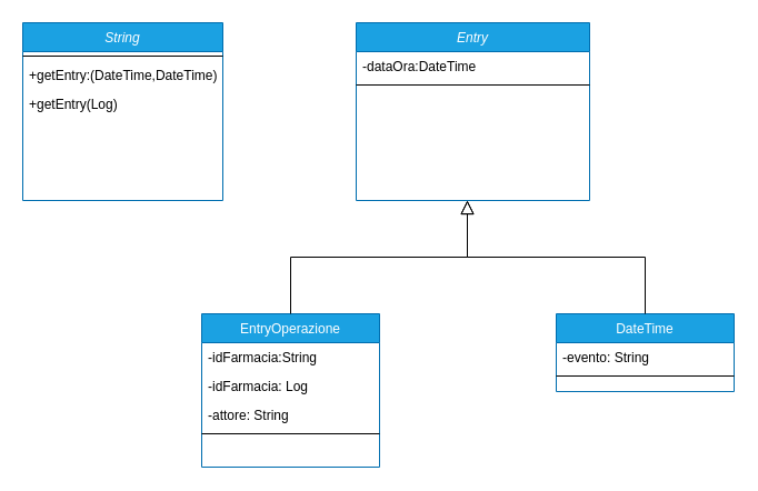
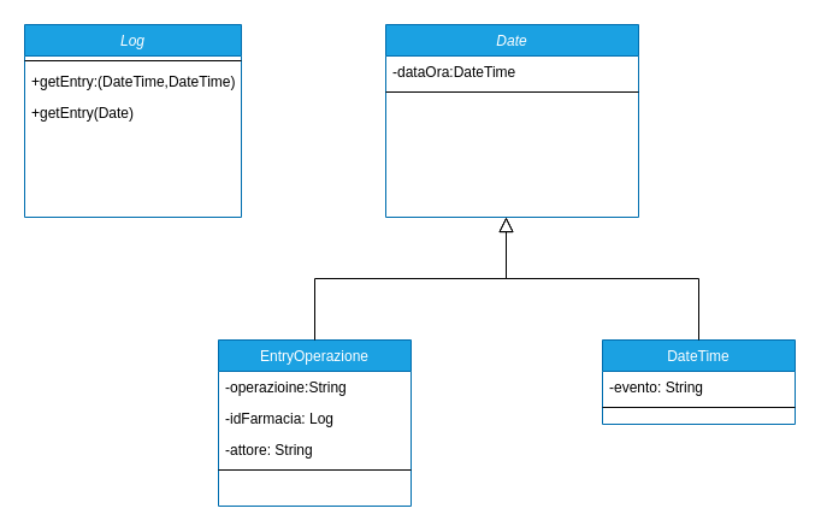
  <mxCell id="0" />
  <mxCell id="1" parent="0" />
- <mxCell id="2" value="Entry" style="swimlane;fontStyle=2;align=center;verticalAlign=top;childLayout=stackLayout;horizontal=1;startSize=26;horizontalStack=0;resizeParent=1;resizeLast=0;collapsible=1;marginBottom=0;rounded=0;shadow=0;strokeWidth=1;fillColor=#1ba1e2;strokeColor=#006EAF;fontColor=#ffffff;" parent="1" vertex="1"><mxGeometry x="320" y="20" width="210" height="160" as="geometry"><mxRectangle x="230" y="140" width="160" height="26" as="alternateBounds" /></mxGeometry></mxCell>
+ <mxCell id="2" value="Date" style="swimlane;fontStyle=2;align=center;verticalAlign=top;childLayout=stackLayout;horizontal=1;startSize=26;horizontalStack=0;resizeParent=1;resizeLast=0;collapsible=1;marginBottom=0;rounded=0;shadow=0;strokeWidth=1;fillColor=#1ba1e2;strokeColor=#006EAF;fontColor=#ffffff;" parent="1" vertex="1"><mxGeometry x="320" y="20" width="210" height="160" as="geometry"><mxRectangle x="230" y="140" width="160" height="26" as="alternateBounds" /></mxGeometry></mxCell>
  <mxCell id="3" value="-dataOra:DateTime" style="text;align=left;verticalAlign=top;spacingLeft=4;spacingRight=4;overflow=hidden;rotatable=0;points=[[0,0.5],[1,0.5]];portConstraint=eastwest;" parent="2" vertex="1"><mxGeometry y="26" width="210" height="26" as="geometry" /></mxCell>
  <mxCell id="4" value="" style="line;html=1;strokeWidth=1;align=left;verticalAlign=middle;spacingTop=-1;spacingLeft=3;spacingRight=3;rotatable=0;labelPosition=right;points=[];portConstraint=eastwest;" parent="2" vertex="1"><mxGeometry y="52" width="210" height="8" as="geometry" /></mxCell>
- <mxCell id="5" value="String" style="swimlane;fontStyle=2;align=center;verticalAlign=top;childLayout=stackLayout;horizontal=1;startSize=26;horizontalStack=0;resizeParent=1;resizeLast=0;collapsible=1;marginBottom=0;rounded=0;shadow=0;strokeWidth=1;fillColor=#1ba1e2;strokeColor=#006EAF;fontColor=#ffffff;" parent="1" vertex="1"><mxGeometry x="20" y="20" width="180" height="160" as="geometry"><mxRectangle x="230" y="140" width="160" height="26" as="alternateBounds" /></mxGeometry></mxCell>
+ <mxCell id="5" value="Log" style="swimlane;fontStyle=2;align=center;verticalAlign=top;childLayout=stackLayout;horizontal=1;startSize=26;horizontalStack=0;resizeParent=1;resizeLast=0;collapsible=1;marginBottom=0;rounded=0;shadow=0;strokeWidth=1;fillColor=#1ba1e2;strokeColor=#006EAF;fontColor=#ffffff;" parent="1" vertex="1"><mxGeometry x="20" y="20" width="180" height="160" as="geometry"><mxRectangle x="230" y="140" width="160" height="26" as="alternateBounds" /></mxGeometry></mxCell>
  <mxCell id="6" value="" style="line;html=1;strokeWidth=1;align=left;verticalAlign=middle;spacingTop=-1;spacingLeft=3;spacingRight=3;rotatable=0;labelPosition=right;points=[];portConstraint=eastwest;" parent="5" vertex="1"><mxGeometry y="26" width="180" height="8" as="geometry" /></mxCell>
  <mxCell id="7" value="+getEntry:(DateTime,DateTime)" style="text;align=left;verticalAlign=top;spacingLeft=4;spacingRight=4;overflow=hidden;rotatable=0;points=[[0,0.5],[1,0.5]];portConstraint=eastwest;" parent="5" vertex="1"><mxGeometry y="34" width="180" height="26" as="geometry" /></mxCell>
- <mxCell id="8" value="+getEntry(Log)" style="text;align=left;verticalAlign=top;spacingLeft=4;spacingRight=4;overflow=hidden;rotatable=0;points=[[0,0.5],[1,0.5]];portConstraint=eastwest;" parent="5" vertex="1"><mxGeometry y="60" width="180" height="26" as="geometry" /></mxCell>
+ <mxCell id="8" value="+getEntry(Date)" style="text;align=left;verticalAlign=top;spacingLeft=4;spacingRight=4;overflow=hidden;rotatable=0;points=[[0,0.5],[1,0.5]];portConstraint=eastwest;" parent="5" vertex="1"><mxGeometry y="60" width="180" height="26" as="geometry" /></mxCell>
  <mxCell id="9" value="EntryOperazione" style="swimlane;fontStyle=0;align=center;verticalAlign=top;childLayout=stackLayout;horizontal=1;startSize=26;horizontalStack=0;resizeParent=1;resizeLast=0;collapsible=1;marginBottom=0;rounded=0;shadow=0;strokeWidth=1;fillColor=#1ba1e2;strokeColor=#006EAF;fontColor=#ffffff;" vertex="1" parent="1"><mxGeometry x="181" y="282" width="160" height="138" as="geometry"><mxRectangle x="130" y="380" width="160" height="26" as="alternateBounds" /></mxGeometry></mxCell>
- <mxCell id="10" value="-idFarmacia:String" style="text;align=left;verticalAlign=top;spacingLeft=4;spacingRight=4;overflow=hidden;rotatable=0;points=[[0,0.5],[1,0.5]];portConstraint=eastwest;" parent="9" vertex="1"><mxGeometry y="26" width="160" height="26" as="geometry" /></mxCell>
+ <mxCell id="10" value="-operazioine:String" style="text;align=left;verticalAlign=top;spacingLeft=4;spacingRight=4;overflow=hidden;rotatable=0;points=[[0,0.5],[1,0.5]];portConstraint=eastwest;" parent="9" vertex="1"><mxGeometry y="26" width="160" height="26" as="geometry" /></mxCell>
  <mxCell id="11" value="-idFarmacia: Log" style="text;align=left;verticalAlign=top;spacingLeft=4;spacingRight=4;overflow=hidden;rotatable=0;points=[[0,0.5],[1,0.5]];portConstraint=eastwest;" parent="9" vertex="1"><mxGeometry y="52" width="160" height="26" as="geometry" /></mxCell>
  <mxCell id="12" value="-attore: String" style="text;align=left;verticalAlign=top;spacingLeft=4;spacingRight=4;overflow=hidden;rotatable=0;points=[[0,0.5],[1,0.5]];portConstraint=eastwest;" parent="9" vertex="1"><mxGeometry y="78" width="160" height="26" as="geometry" /></mxCell>
  <mxCell id="13" value="" style="line;html=1;strokeWidth=1;align=left;verticalAlign=middle;spacingTop=-1;spacingLeft=3;spacingRight=3;rotatable=0;labelPosition=right;points=[];portConstraint=eastwest;" vertex="1" parent="9"><mxGeometry y="104" width="160" height="8" as="geometry" /></mxCell>
  <mxCell id="14" value="" style="endArrow=block;endSize=10;endFill=0;shadow=0;strokeWidth=1;rounded=0;edgeStyle=elbowEdgeStyle;elbow=vertical;" edge="1" parent="1" source="9"><mxGeometry width="160" relative="1" as="geometry"><mxPoint x="320" y="125" as="sourcePoint" /><mxPoint x="420" y="180" as="targetPoint" /></mxGeometry></mxCell>
  <mxCell id="15" value="DateTime" style="swimlane;fontStyle=0;align=center;verticalAlign=top;childLayout=stackLayout;horizontal=1;startSize=26;horizontalStack=0;resizeParent=1;resizeLast=0;collapsible=1;marginBottom=0;rounded=0;shadow=0;strokeWidth=1;fillColor=#1ba1e2;strokeColor=#006EAF;fontColor=#ffffff;" vertex="1" parent="1"><mxGeometry x="500" y="282" width="160" height="70" as="geometry"><mxRectangle x="340" y="380" width="170" height="26" as="alternateBounds" /></mxGeometry></mxCell>
  <mxCell id="16" value="-evento: String" style="text;align=left;verticalAlign=top;spacingLeft=4;spacingRight=4;overflow=hidden;rotatable=0;points=[[0,0.5],[1,0.5]];portConstraint=eastwest;" vertex="1" parent="15"><mxGeometry y="26" width="160" height="26" as="geometry" /></mxCell>
  <mxCell id="17" value="" style="line;html=1;strokeWidth=1;align=left;verticalAlign=middle;spacingTop=-1;spacingLeft=3;spacingRight=3;rotatable=0;labelPosition=right;points=[];portConstraint=eastwest;" vertex="1" parent="15"><mxGeometry y="52" width="160" height="8" as="geometry" /></mxCell>
  <mxCell id="18" value="" style="endArrow=block;endSize=10;endFill=0;shadow=0;strokeWidth=1;rounded=0;edgeStyle=elbowEdgeStyle;elbow=vertical;" edge="1" parent="1" source="15"><mxGeometry width="160" relative="1" as="geometry"><mxPoint x="330" y="295" as="sourcePoint" /><mxPoint x="420" y="180" as="targetPoint" /></mxGeometry></mxCell>
